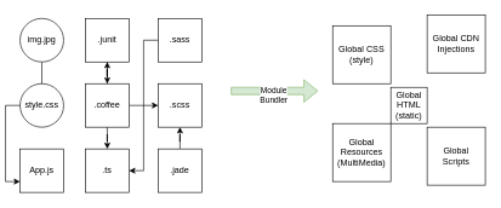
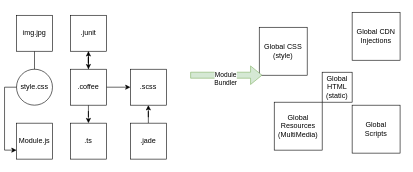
  <mxCell id="0" />
  <mxCell id="1" parent="0" />
  <mxCell id="2" style="edgeStyle=orthogonalEdgeStyle;rounded=0;orthogonalLoop=1;jettySize=auto;html=1;entryX=0;entryY=0.75;entryDx=0;entryDy=0;" edge="1" parent="1" source="3" target="5"><mxGeometry relative="1" as="geometry" /></mxCell>
- <mxCell id="3" value="img.jpg" style="ellipse;whiteSpace=wrap;html=1;" vertex="1" parent="1"><mxGeometry x="20" y="25" width="60" height="60" as="geometry" /></mxCell>
+ <mxCell id="3" value="img.jpg" style="rounded=0;whiteSpace=wrap;html=1;" vertex="1" parent="1"><mxGeometry x="20" y="25" width="60" height="60" as="geometry" /></mxCell>
  <mxCell id="4" value="style.css" style="ellipse;whiteSpace=wrap;html=1;" vertex="1" parent="1"><mxGeometry x="20" y="115" width="60" height="60" as="geometry" /></mxCell>
- <mxCell id="5" value="App.js" style="rounded=0;whiteSpace=wrap;html=1;" vertex="1" parent="1"><mxGeometry x="20" y="205" width="60" height="60" as="geometry" /></mxCell>
+ <mxCell id="5" value="Module.js" style="rounded=0;whiteSpace=wrap;html=1;" vertex="1" parent="1"><mxGeometry x="20" y="205" width="60" height="60" as="geometry" /></mxCell>
  <mxCell id="6" value="Global HTML&lt;div&gt;(static)&lt;/div&gt;" style="whiteSpace=wrap;html=1;aspect=fixed;" vertex="1" parent="1"><mxGeometry x="530" y="120" width="50" height="50" as="geometry" /></mxCell>
- <mxCell id="7" value="Global CSS&lt;div&gt;(style)&lt;/div&gt;" style="whiteSpace=wrap;html=1;aspect=fixed;" vertex="1" parent="1"><mxGeometry x="450" y="35" width="80" height="80" as="geometry" /></mxCell>
+ <mxCell id="7" value="Global CSS&lt;div&gt;(style)&lt;/div&gt;" style="whiteSpace=wrap;html=1;aspect=fixed;" vertex="1" parent="1"><mxGeometry x="425" y="45" width="80" height="80" as="geometry" /></mxCell>
  <mxCell id="8" value="Global Resources&lt;div&gt;(MultiMedia)&lt;/div&gt;" style="whiteSpace=wrap;html=1;aspect=fixed;" vertex="1" parent="1"><mxGeometry x="450" y="170" width="80" height="80" as="geometry" /></mxCell>
  <mxCell id="9" value="Global CDN&lt;div&gt;Injections&lt;/div&gt;" style="whiteSpace=wrap;html=1;aspect=fixed;" vertex="1" parent="1"><mxGeometry x="580" y="20" width="80" height="80" as="geometry" /></mxCell>
  <mxCell id="10" value="" style="edgeStyle=orthogonalEdgeStyle;rounded=0;orthogonalLoop=1;jettySize=auto;html=1;" edge="1" parent="1" source="11" target="15"><mxGeometry relative="1" as="geometry" /></mxCell>
  <mxCell id="11" value=".junit" style="whiteSpace=wrap;html=1;aspect=fixed;" vertex="1" parent="1"><mxGeometry x="110" y="25" width="60" height="60" as="geometry" /></mxCell>
  <mxCell id="12" value="" style="edgeStyle=orthogonalEdgeStyle;rounded=0;orthogonalLoop=1;jettySize=auto;html=1;" edge="1" parent="1" source="15" target="16"><mxGeometry relative="1" as="geometry" /></mxCell>
  <mxCell id="13" value="" style="edgeStyle=orthogonalEdgeStyle;rounded=0;orthogonalLoop=1;jettySize=auto;html=1;" edge="1" parent="1" source="15" target="19"><mxGeometry relative="1" as="geometry" /></mxCell>
  <mxCell id="14" value="" style="edgeStyle=orthogonalEdgeStyle;rounded=0;orthogonalLoop=1;jettySize=auto;html=1;" edge="1" parent="1" source="15" target="11"><mxGeometry relative="1" as="geometry" /></mxCell>
  <mxCell id="15" value=".coffee" style="whiteSpace=wrap;html=1;aspect=fixed;" vertex="1" parent="1"><mxGeometry x="110" y="115" width="60" height="60" as="geometry" /></mxCell>
  <mxCell id="16" value=".ts" style="whiteSpace=wrap;html=1;aspect=fixed;" vertex="1" parent="1"><mxGeometry x="110" y="205" width="60" height="60" as="geometry" /></mxCell>
- <mxCell id="17" style="edgeStyle=orthogonalEdgeStyle;rounded=0;orthogonalLoop=1;jettySize=auto;html=1;entryX=1;entryY=0.5;entryDx=0;entryDy=0;" edge="1" parent="1" source="18" target="16"><mxGeometry relative="1" as="geometry" /></mxCell>
- <mxCell id="18" value=".sass" style="whiteSpace=wrap;html=1;aspect=fixed;" vertex="1" parent="1"><mxGeometry x="210" y="25" width="60" height="60" as="geometry" /></mxCell>
  <mxCell id="19" value=".scss" style="whiteSpace=wrap;html=1;aspect=fixed;" vertex="1" parent="1"><mxGeometry x="210" y="115" width="60" height="60" as="geometry" /></mxCell>
  <mxCell id="20" value="" style="edgeStyle=orthogonalEdgeStyle;rounded=0;orthogonalLoop=1;jettySize=auto;html=1;" edge="1" parent="1" source="21" target="19"><mxGeometry relative="1" as="geometry" /></mxCell>
  <mxCell id="21" value=".jade" style="whiteSpace=wrap;html=1;aspect=fixed;" vertex="1" parent="1"><mxGeometry x="210" y="205" width="60" height="60" as="geometry" /></mxCell>
  <mxCell id="22" value="Global&lt;div&gt;Scripts&lt;/div&gt;" style="whiteSpace=wrap;html=1;aspect=fixed;" vertex="1" parent="1"><mxGeometry x="580" y="175" width="80" height="80" as="geometry" /></mxCell>
  <mxCell id="23" value="" style="shape=flexArrow;endArrow=classic;html=1;rounded=0;fillColor=#d5e8d4;strokeColor=#82b366;" edge="1" parent="1"><mxGeometry width="50" height="50" relative="1" as="geometry"><mxPoint x="310" y="125" as="sourcePoint" /><mxPoint x="430" y="125" as="targetPoint" /></mxGeometry></mxCell>
  <mxCell id="24" value="Module&lt;div&gt;Bundler&lt;/div&gt;" style="edgeLabel;html=1;align=center;verticalAlign=middle;resizable=0;points=[];" vertex="1" connectable="0" parent="23"><mxGeometry x="-0.03" y="-5" relative="1" as="geometry"><mxPoint as="offset" /></mxGeometry></mxCell>
